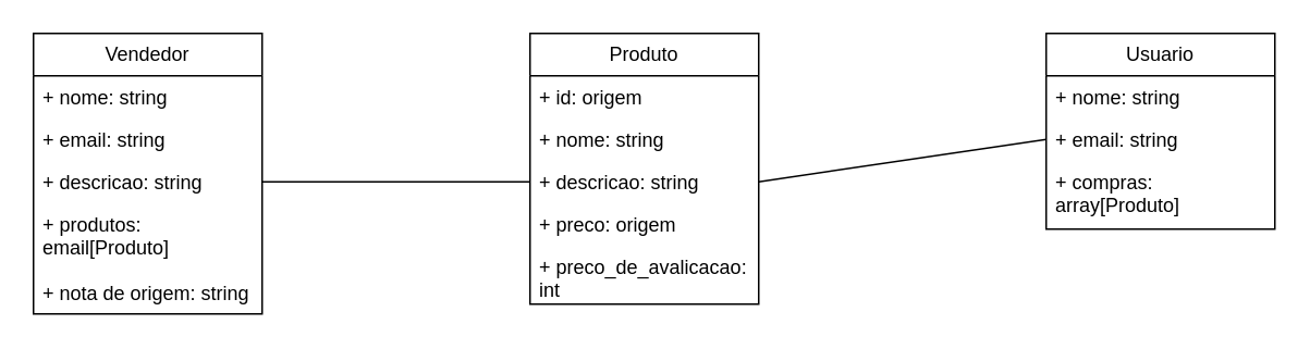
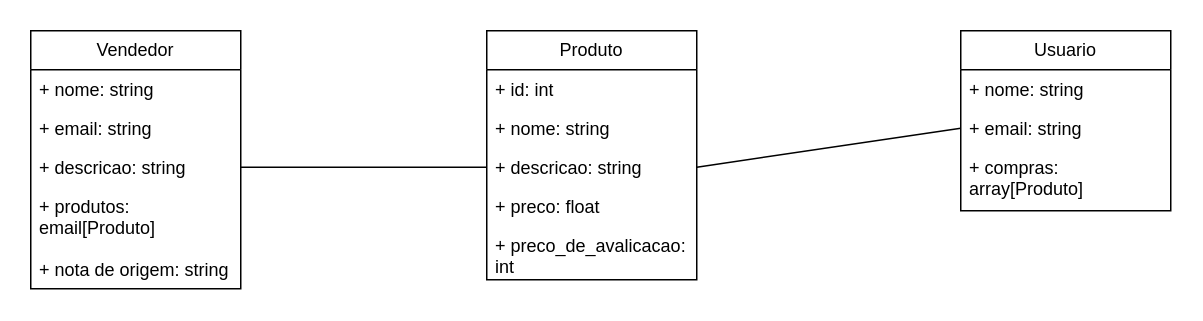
  <mxCell id="0" />
  <mxCell id="1" parent="0" />
  <mxCell id="2" value="Vendedor" style="swimlane;fontStyle=0;childLayout=stackLayout;horizontal=1;startSize=26;fillColor=none;horizontalStack=0;resizeParent=1;resizeParentMax=0;resizeLast=0;collapsible=1;marginBottom=0;whiteSpace=wrap;html=1;" vertex="1" parent="1"><mxGeometry x="20" y="20" width="140" height="172" as="geometry" /></mxCell>
  <mxCell id="3" value="+ nome: string" style="text;strokeColor=none;fillColor=none;align=left;verticalAlign=top;spacingLeft=4;spacingRight=4;overflow=hidden;rotatable=0;points=[[0,0.5],[1,0.5]];portConstraint=eastwest;whiteSpace=wrap;html=1;" vertex="1" parent="2"><mxGeometry y="26" width="140" height="26" as="geometry" /></mxCell>
  <mxCell id="4" value="+ email: string" style="text;strokeColor=none;fillColor=none;align=left;verticalAlign=top;spacingLeft=4;spacingRight=4;overflow=hidden;rotatable=0;points=[[0,0.5],[1,0.5]];portConstraint=eastwest;whiteSpace=wrap;html=1;" vertex="1" parent="2"><mxGeometry y="52" width="140" height="26" as="geometry" /></mxCell>
  <mxCell id="5" value="+ descricao: string" style="text;strokeColor=none;fillColor=none;align=left;verticalAlign=top;spacingLeft=4;spacingRight=4;overflow=hidden;rotatable=0;points=[[0,0.5],[1,0.5]];portConstraint=eastwest;whiteSpace=wrap;html=1;" vertex="1" parent="2"><mxGeometry y="78" width="140" height="26" as="geometry" /></mxCell>
  <mxCell id="6" value="+ produtos: email[Produto]" style="text;strokeColor=none;fillColor=none;align=left;verticalAlign=top;spacingLeft=4;spacingRight=4;overflow=hidden;rotatable=0;points=[[0,0.5],[1,0.5]];portConstraint=eastwest;whiteSpace=wrap;html=1;" vertex="1" parent="2"><mxGeometry y="104" width="140" height="42" as="geometry" /></mxCell>
  <mxCell id="7" value="+ nota de origem: string" style="text;strokeColor=none;fillColor=none;align=left;verticalAlign=top;spacingLeft=4;spacingRight=4;overflow=hidden;rotatable=0;points=[[0,0.5],[1,0.5]];portConstraint=eastwest;whiteSpace=wrap;html=1;" vertex="1" parent="2"><mxGeometry y="146" width="140" height="26" as="geometry" /></mxCell>
  <mxCell id="8" value="Produto" style="swimlane;fontStyle=0;childLayout=stackLayout;horizontal=1;startSize=26;fillColor=none;horizontalStack=0;resizeParent=1;resizeParentMax=0;resizeLast=0;collapsible=1;marginBottom=0;whiteSpace=wrap;html=1;" vertex="1" parent="1"><mxGeometry x="324" y="20" width="140" height="166" as="geometry" /></mxCell>
- <mxCell id="9" value="+ id: origem" style="text;strokeColor=none;fillColor=none;align=left;verticalAlign=top;spacingLeft=4;spacingRight=4;overflow=hidden;rotatable=0;points=[[0,0.5],[1,0.5]];portConstraint=eastwest;whiteSpace=wrap;html=1;" vertex="1" parent="8"><mxGeometry y="26" width="140" height="26" as="geometry" /></mxCell>
+ <mxCell id="9" value="+ id: int" style="text;strokeColor=none;fillColor=none;align=left;verticalAlign=top;spacingLeft=4;spacingRight=4;overflow=hidden;rotatable=0;points=[[0,0.5],[1,0.5]];portConstraint=eastwest;whiteSpace=wrap;html=1;" vertex="1" parent="8"><mxGeometry y="26" width="140" height="26" as="geometry" /></mxCell>
  <mxCell id="10" value="+ nome: string" style="text;strokeColor=none;fillColor=none;align=left;verticalAlign=top;spacingLeft=4;spacingRight=4;overflow=hidden;rotatable=0;points=[[0,0.5],[1,0.5]];portConstraint=eastwest;whiteSpace=wrap;html=1;" vertex="1" parent="8"><mxGeometry y="52" width="140" height="26" as="geometry" /></mxCell>
  <mxCell id="11" value="+ descricao: string" style="text;strokeColor=none;fillColor=none;align=left;verticalAlign=top;spacingLeft=4;spacingRight=4;overflow=hidden;rotatable=0;points=[[0,0.5],[1,0.5]];portConstraint=eastwest;whiteSpace=wrap;html=1;" vertex="1" parent="8"><mxGeometry y="78" width="140" height="26" as="geometry" /></mxCell>
- <mxCell id="12" value="+ preco: origem" style="text;strokeColor=none;fillColor=none;align=left;verticalAlign=top;spacingLeft=4;spacingRight=4;overflow=hidden;rotatable=0;points=[[0,0.5],[1,0.5]];portConstraint=eastwest;whiteSpace=wrap;html=1;" vertex="1" parent="8"><mxGeometry y="104" width="140" height="26" as="geometry" /></mxCell>
+ <mxCell id="12" value="+ preco: float" style="text;strokeColor=none;fillColor=none;align=left;verticalAlign=top;spacingLeft=4;spacingRight=4;overflow=hidden;rotatable=0;points=[[0,0.5],[1,0.5]];portConstraint=eastwest;whiteSpace=wrap;html=1;" vertex="1" parent="8"><mxGeometry y="104" width="140" height="26" as="geometry" /></mxCell>
  <mxCell id="13" value="+ preco_de_avalicacao: int" style="text;strokeColor=none;fillColor=none;align=left;verticalAlign=top;spacingLeft=4;spacingRight=4;overflow=hidden;rotatable=0;points=[[0,0.5],[1,0.5]];portConstraint=eastwest;whiteSpace=wrap;html=1;" vertex="1" parent="8"><mxGeometry y="130" width="140" height="36" as="geometry" /></mxCell>
  <mxCell id="14" style="rounded=0;orthogonalLoop=1;jettySize=auto;html=1;exitX=1;exitY=0.5;exitDx=0;exitDy=0;entryX=0;entryY=0.5;entryDx=0;entryDy=0;endArrow=none;startFill=0;" edge="1" parent="1" source="5" target="11"><mxGeometry relative="1" as="geometry" /></mxCell>
  <mxCell id="15" value="Usuario" style="swimlane;fontStyle=0;childLayout=stackLayout;horizontal=1;startSize=26;fillColor=none;horizontalStack=0;resizeParent=1;resizeParentMax=0;resizeLast=0;collapsible=1;marginBottom=0;whiteSpace=wrap;html=1;" vertex="1" parent="1"><mxGeometry x="640" y="20" width="140" height="120" as="geometry" /></mxCell>
  <mxCell id="16" value="+ nome: string" style="text;strokeColor=none;fillColor=none;align=left;verticalAlign=top;spacingLeft=4;spacingRight=4;overflow=hidden;rotatable=0;points=[[0,0.5],[1,0.5]];portConstraint=eastwest;whiteSpace=wrap;html=1;" vertex="1" parent="15"><mxGeometry y="26" width="140" height="26" as="geometry" /></mxCell>
  <mxCell id="17" value="+ email: string" style="text;strokeColor=none;fillColor=none;align=left;verticalAlign=top;spacingLeft=4;spacingRight=4;overflow=hidden;rotatable=0;points=[[0,0.5],[1,0.5]];portConstraint=eastwest;whiteSpace=wrap;html=1;" vertex="1" parent="15"><mxGeometry y="52" width="140" height="26" as="geometry" /></mxCell>
  <mxCell id="18" value="+ compras: array[Produto]" style="text;strokeColor=none;fillColor=none;align=left;verticalAlign=top;spacingLeft=4;spacingRight=4;overflow=hidden;rotatable=0;points=[[0,0.5],[1,0.5]];portConstraint=eastwest;whiteSpace=wrap;html=1;" vertex="1" parent="15"><mxGeometry y="78" width="140" height="42" as="geometry" /></mxCell>
  <mxCell id="19" style="edgeStyle=none;rounded=0;orthogonalLoop=1;jettySize=auto;html=1;exitX=0;exitY=0.5;exitDx=0;exitDy=0;entryX=1;entryY=0.5;entryDx=0;entryDy=0;endArrow=none;startFill=0;" edge="1" parent="1" source="17" target="11"><mxGeometry relative="1" as="geometry" /></mxCell>
